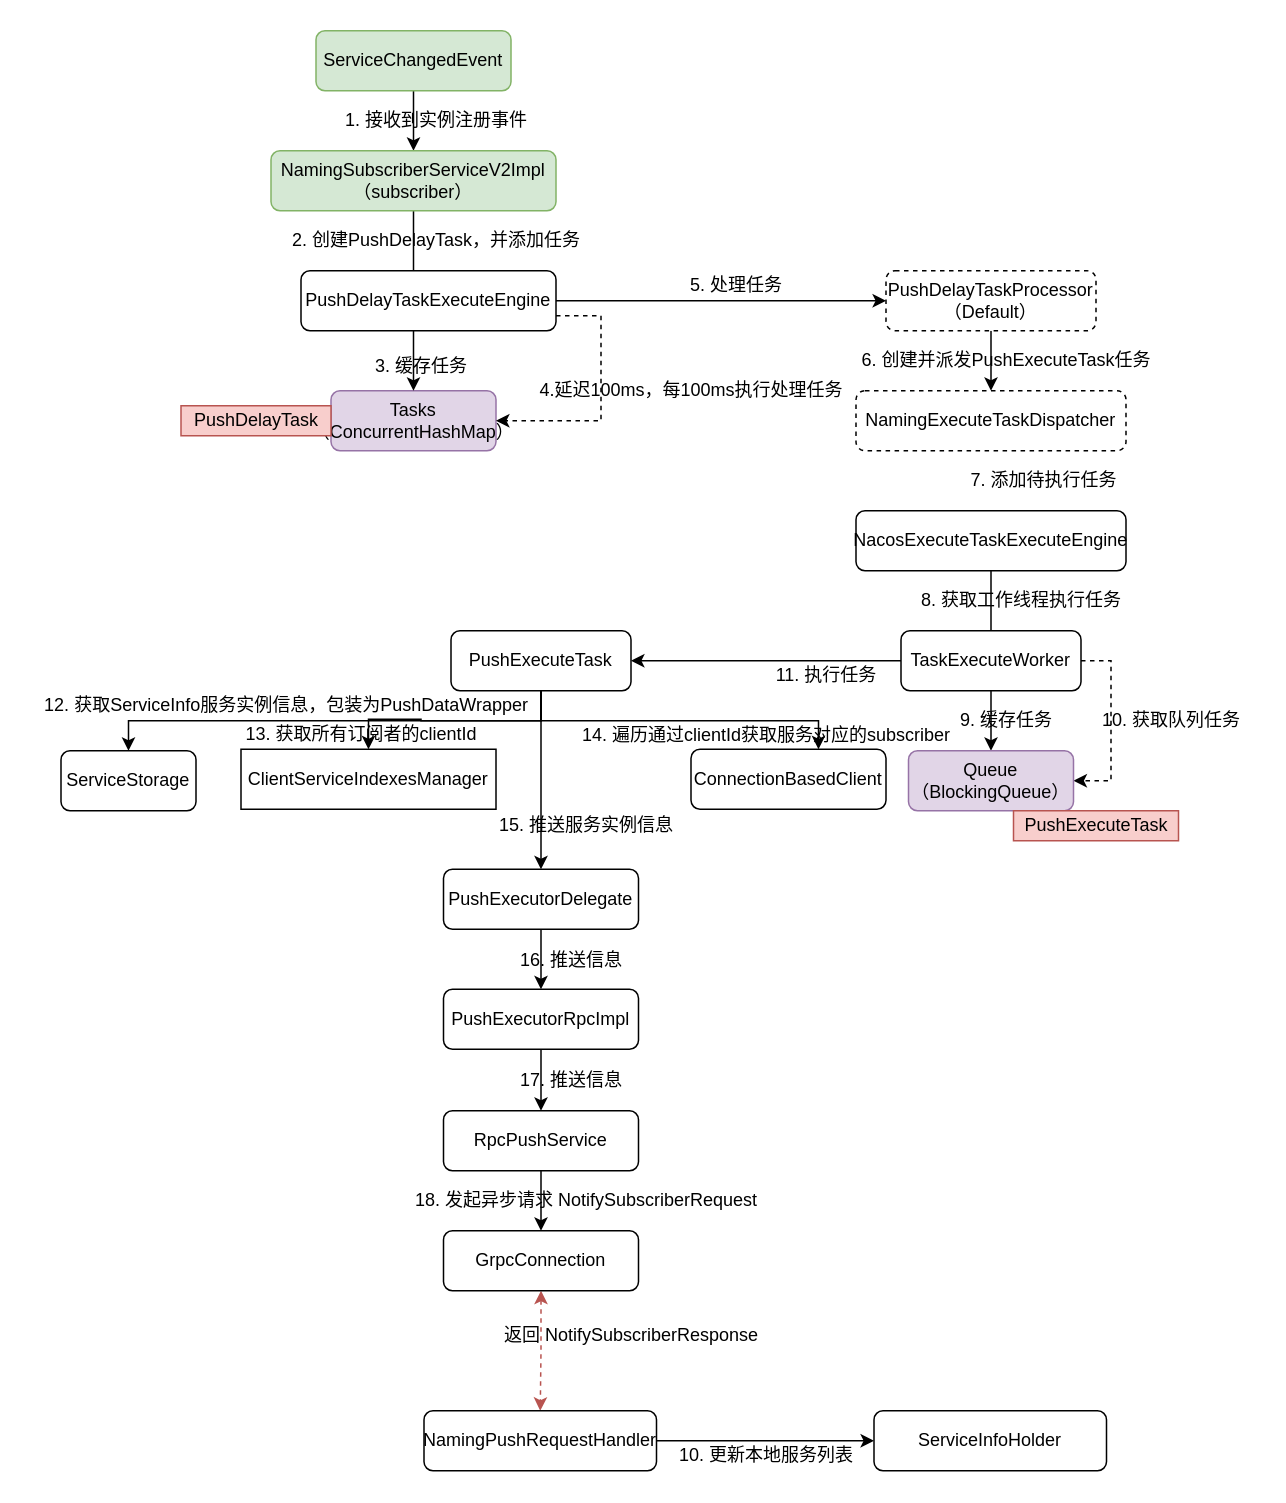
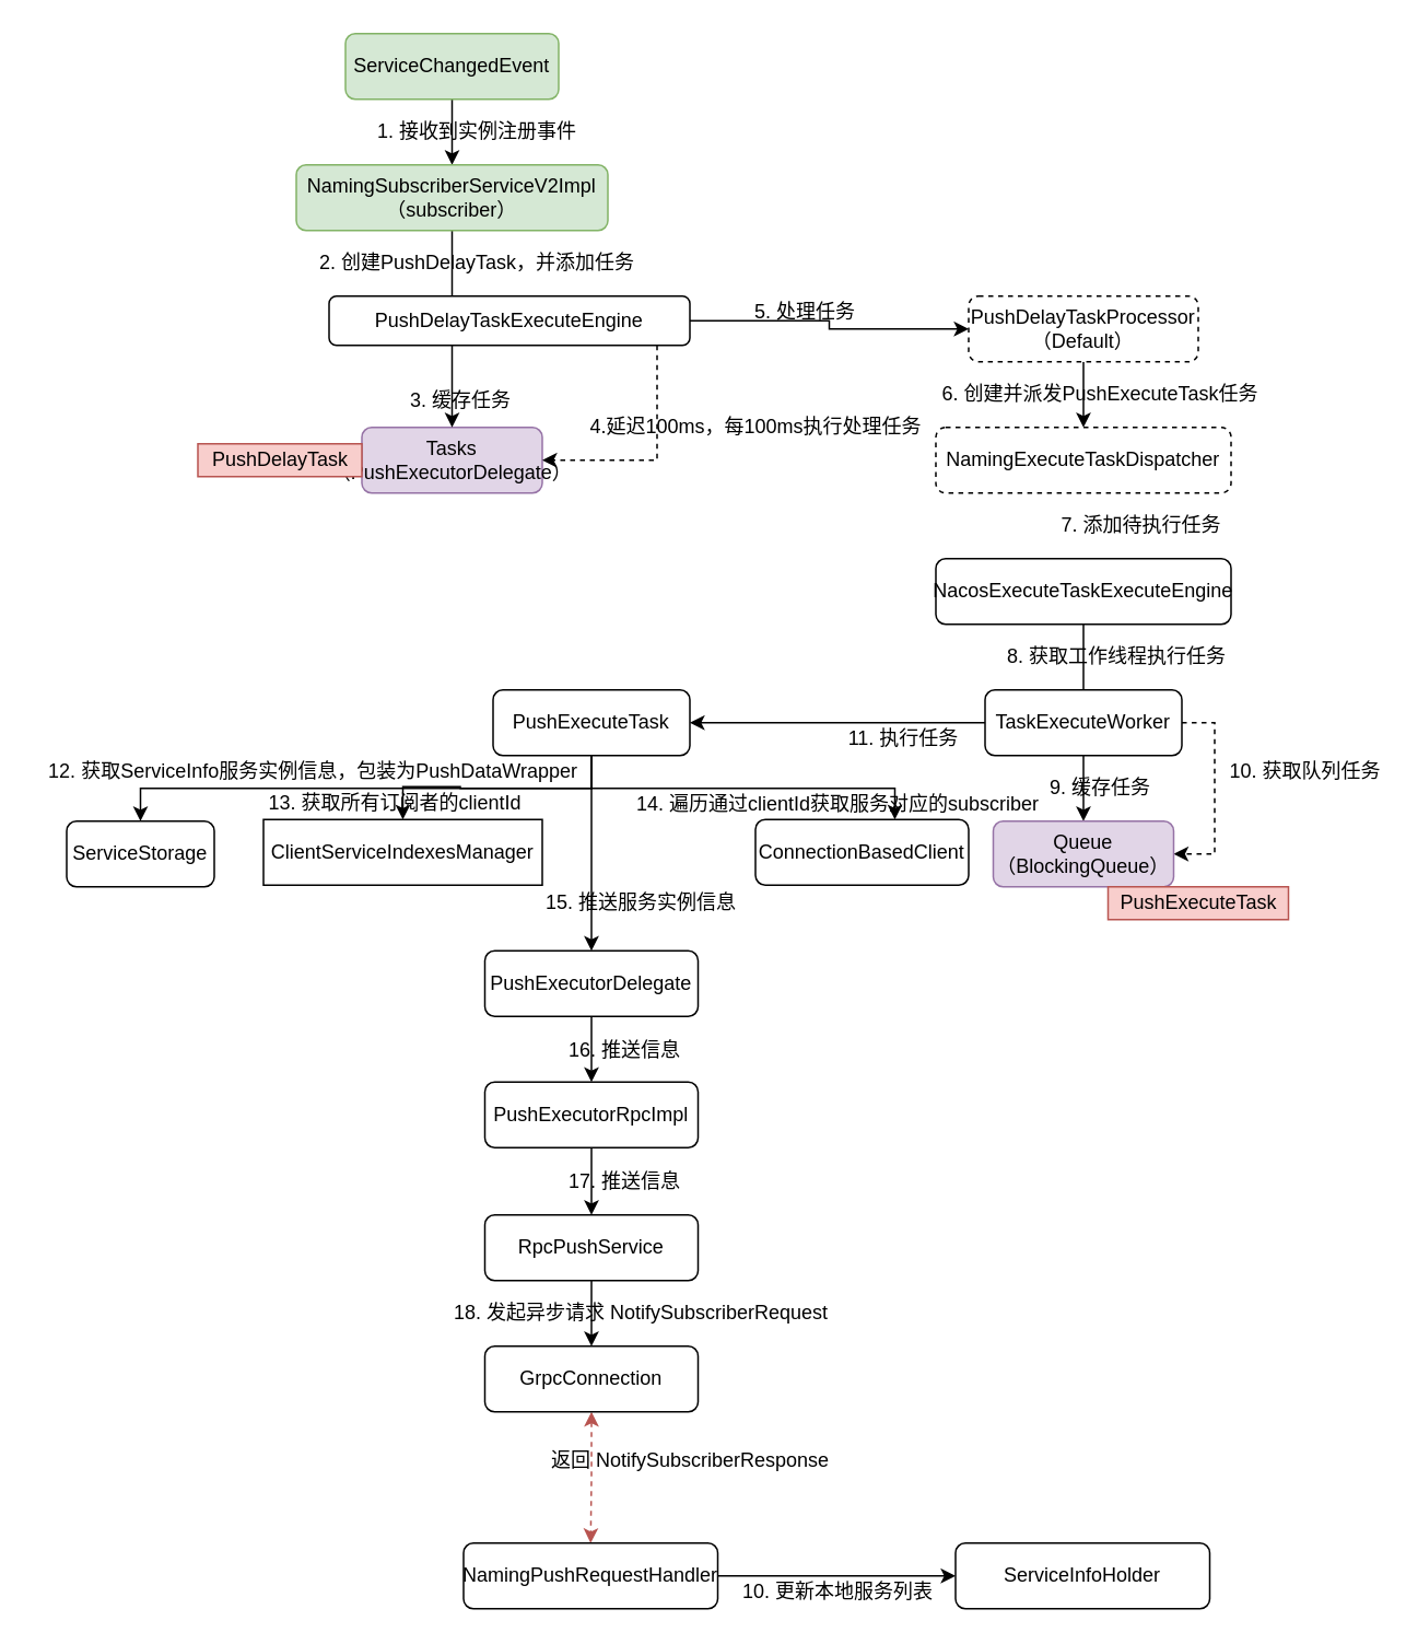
  <mxCell id="0" />
  <mxCell id="1" parent="0" />
  <mxCell id="2" style="edgeStyle=orthogonalEdgeStyle;rounded=0;orthogonalLoop=1;jettySize=auto;html=1;entryX=0.5;entryY=0;entryDx=0;entryDy=0;" edge="1" parent="1" source="3" target="8"><mxGeometry relative="1" as="geometry" /></mxCell>
  <mxCell id="3" value="ServiceChangedEvent" style="rounded=1;whiteSpace=wrap;html=1;fillColor=#d5e8d4;strokeColor=#82b366;" vertex="1" parent="1"><mxGeometry x="210" y="20" width="130" height="40" as="geometry" /></mxCell>
- <mxCell id="4" value="Tasks&lt;br&gt;（ConcurrentHashMap）" style="rounded=1;whiteSpace=wrap;html=1;fillColor=#e1d5e7;strokeColor=#9673a6;" vertex="1" parent="1"><mxGeometry x="220" y="260" width="110" height="40" as="geometry" /></mxCell>
+ <mxCell id="4" value="Tasks&lt;br&gt;（PushExecutorDelegate）" style="rounded=1;whiteSpace=wrap;html=1;fillColor=#e1d5e7;strokeColor=#9673a6;" vertex="1" parent="1"><mxGeometry x="220" y="260" width="110" height="40" as="geometry" /></mxCell>
  <mxCell id="5" style="edgeStyle=orthogonalEdgeStyle;rounded=0;orthogonalLoop=1;jettySize=auto;html=1;" edge="1" parent="1" source="6" target="18"><mxGeometry relative="1" as="geometry" /></mxCell>
  <mxCell id="6" value="PushDelayTaskProcessor&lt;br&gt;（Default）" style="rounded=1;whiteSpace=wrap;html=1;dashed=1;" vertex="1" parent="1"><mxGeometry x="590" y="180" width="140" height="40" as="geometry" /></mxCell>
  <mxCell id="7" style="edgeStyle=orthogonalEdgeStyle;rounded=0;orthogonalLoop=1;jettySize=auto;html=1;" edge="1" parent="1" source="8" target="4"><mxGeometry relative="1" as="geometry" /></mxCell>
  <mxCell id="8" value="NamingSubscriberServiceV2Impl&lt;br&gt;（subscriber）" style="rounded=1;whiteSpace=wrap;html=1;fillColor=#d5e8d4;strokeColor=#82b366;" vertex="1" parent="1"><mxGeometry x="180" y="100" width="190" height="40" as="geometry" /></mxCell>
  <mxCell id="9" value="1. 接收到实例注册事件" style="text;html=1;align=center;verticalAlign=middle;resizable=0;points=[];autosize=1;strokeColor=none;fillColor=none;" vertex="1" parent="1"><mxGeometry x="220" y="70" width="140" height="20" as="geometry" /></mxCell>
  <mxCell id="10" value="2.&amp;nbsp;创建PushDelayTask，并添加任务" style="text;html=1;align=center;verticalAlign=middle;resizable=0;points=[];autosize=1;strokeColor=none;fillColor=none;" vertex="1" parent="1"><mxGeometry x="185" y="150" width="210" height="20" as="geometry" /></mxCell>
  <mxCell id="11" style="edgeStyle=orthogonalEdgeStyle;rounded=0;orthogonalLoop=1;jettySize=auto;html=1;entryX=1;entryY=0.5;entryDx=0;entryDy=0;dashed=1;" edge="1" parent="1" source="13" target="4"><mxGeometry relative="1" as="geometry"><Array as="points"><mxPoint x="400" y="210" /><mxPoint x="400" y="280" /></Array></mxGeometry></mxCell>
  <mxCell id="12" style="edgeStyle=orthogonalEdgeStyle;rounded=0;orthogonalLoop=1;jettySize=auto;html=1;entryX=0;entryY=0.5;entryDx=0;entryDy=0;" edge="1" parent="1" source="13" target="6"><mxGeometry relative="1" as="geometry" /></mxCell>
- <mxCell id="13" value="PushDelayTaskExecuteEngine" style="rounded=1;whiteSpace=wrap;html=1;" vertex="1" parent="1"><mxGeometry x="200" y="180" width="170" height="40" as="geometry" /></mxCell>
+ <mxCell id="13" value="PushDelayTaskExecuteEngine" style="rounded=1;whiteSpace=wrap;html=1;" vertex="1" parent="1"><mxGeometry x="200" y="180" width="220" height="30" as="geometry" /></mxCell>
  <mxCell id="14" value="3. 缓存任务" style="text;html=1;align=center;verticalAlign=middle;resizable=0;points=[];autosize=1;strokeColor=none;fillColor=none;" vertex="1" parent="1"><mxGeometry x="240" y="234" width="80" height="20" as="geometry" /></mxCell>
  <mxCell id="15" value="4.延迟100ms，每100ms执行处理任务" style="text;html=1;align=center;verticalAlign=middle;resizable=0;points=[];autosize=1;strokeColor=none;fillColor=none;" vertex="1" parent="1"><mxGeometry x="350" y="250" width="220" height="20" as="geometry" /></mxCell>
  <mxCell id="16" value="5. 处理任务" style="text;html=1;align=center;verticalAlign=middle;resizable=0;points=[];autosize=1;strokeColor=none;fillColor=none;" vertex="1" parent="1"><mxGeometry x="450" y="180" width="80" height="20" as="geometry" /></mxCell>
  <mxCell id="17" value="PushDelayTask" style="text;html=1;align=center;verticalAlign=middle;resizable=0;points=[];autosize=1;strokeColor=#b85450;fillColor=#f8cecc;" vertex="1" parent="1"><mxGeometry x="120" y="270" width="100" height="20" as="geometry" /></mxCell>
  <mxCell id="18" value="NamingExecuteTaskDispatcher" style="rounded=1;whiteSpace=wrap;html=1;dashed=1;" vertex="1" parent="1"><mxGeometry x="570" y="260" width="180" height="40" as="geometry" /></mxCell>
  <mxCell id="19" value="6. 创建并派发PushExecuteTask任务" style="text;html=1;align=center;verticalAlign=middle;resizable=0;points=[];autosize=1;strokeColor=none;fillColor=none;" vertex="1" parent="1"><mxGeometry x="565" y="230" width="210" height="20" as="geometry" /></mxCell>
  <mxCell id="20" style="edgeStyle=orthogonalEdgeStyle;rounded=0;orthogonalLoop=1;jettySize=auto;html=1;endArrow=none;" edge="1" parent="1" source="21" target="26"><mxGeometry relative="1" as="geometry" /></mxCell>
  <mxCell id="21" value="NacosExecuteTaskExecuteEngine" style="rounded=1;whiteSpace=wrap;html=1;" vertex="1" parent="1"><mxGeometry x="570" y="340" width="180" height="40" as="geometry" /></mxCell>
  <mxCell id="22" value="7. 添加待执行任务" style="text;html=1;align=center;verticalAlign=middle;resizable=0;points=[];autosize=1;strokeColor=none;fillColor=none;" vertex="1" parent="1"><mxGeometry x="640" y="310" width="110" height="20" as="geometry" /></mxCell>
  <mxCell id="23" style="edgeStyle=orthogonalEdgeStyle;rounded=0;orthogonalLoop=1;jettySize=auto;html=1;" edge="1" parent="1" source="26" target="28"><mxGeometry relative="1" as="geometry" /></mxCell>
  <mxCell id="24" style="edgeStyle=orthogonalEdgeStyle;rounded=0;orthogonalLoop=1;jettySize=auto;html=1;entryX=1;entryY=0.5;entryDx=0;entryDy=0;dashed=1;" edge="1" parent="1" source="26" target="28"><mxGeometry relative="1" as="geometry"><Array as="points"><mxPoint x="740" y="440" /><mxPoint x="740" y="520" /></Array></mxGeometry></mxCell>
  <mxCell id="25" style="edgeStyle=orthogonalEdgeStyle;rounded=0;orthogonalLoop=1;jettySize=auto;html=1;entryX=1;entryY=0.5;entryDx=0;entryDy=0;" edge="1" parent="1" source="26" target="36"><mxGeometry relative="1" as="geometry" /></mxCell>
  <mxCell id="26" value="TaskExecuteWorker" style="rounded=1;whiteSpace=wrap;html=1;" vertex="1" parent="1"><mxGeometry x="600" y="420" width="120" height="40" as="geometry" /></mxCell>
  <mxCell id="27" value="8. 获取工作线程执行任务" style="text;html=1;align=center;verticalAlign=middle;resizable=0;points=[];autosize=1;strokeColor=none;fillColor=none;" vertex="1" parent="1"><mxGeometry x="605" y="390" width="150" height="20" as="geometry" /></mxCell>
  <mxCell id="28" value="Queue&lt;br&gt;（BlockingQueue）" style="rounded=1;whiteSpace=wrap;html=1;fillColor=#e1d5e7;strokeColor=#9673a6;" vertex="1" parent="1"><mxGeometry x="605" y="500" width="110" height="40" as="geometry" /></mxCell>
  <mxCell id="29" value="9. 缓存任务" style="text;html=1;align=center;verticalAlign=middle;resizable=0;points=[];autosize=1;strokeColor=none;fillColor=none;" vertex="1" parent="1"><mxGeometry x="630" y="470" width="80" height="20" as="geometry" /></mxCell>
  <mxCell id="30" value="PushExecuteTask" style="text;html=1;align=center;verticalAlign=middle;resizable=0;points=[];autosize=1;strokeColor=#b85450;fillColor=#f8cecc;" vertex="1" parent="1"><mxGeometry x="675" y="540" width="110" height="20" as="geometry" /></mxCell>
- <mxCell id="31" value="10. 获取队列任务" style="text;html=1;align=center;verticalAlign=middle;resizable=0;points=[];autosize=1;strokeColor=none;fillColor=none;" vertex="1" parent="1"><mxGeometry x="725" y="470" width="110" height="20" as="geometry" /></mxCell>
+ <mxCell id="31" value="10. 获取队列任务" style="text;html=1;align=center;verticalAlign=middle;resizable=0;points=[];autosize=1;strokeColor=none;fillColor=none;" vertex="1" parent="1"><mxGeometry x="740" y="460" width="110" height="20" as="geometry" /></mxCell>
  <mxCell id="32" style="edgeStyle=orthogonalEdgeStyle;rounded=0;orthogonalLoop=1;jettySize=auto;html=1;entryX=0.5;entryY=0;entryDx=0;entryDy=0;" edge="1" parent="1" source="36" target="38"><mxGeometry relative="1" as="geometry"><Array as="points"><mxPoint x="360" y="480" /><mxPoint x="85" y="480" /></Array></mxGeometry></mxCell>
  <mxCell id="33" style="edgeStyle=orthogonalEdgeStyle;rounded=0;orthogonalLoop=1;jettySize=auto;html=1;" edge="1" parent="1" source="36" target="42"><mxGeometry relative="1" as="geometry"><Array as="points"><mxPoint x="360" y="480" /><mxPoint x="545" y="480" /></Array></mxGeometry></mxCell>
  <mxCell id="34" style="edgeStyle=orthogonalEdgeStyle;rounded=0;orthogonalLoop=1;jettySize=auto;html=1;" edge="1" parent="1" source="36" target="45"><mxGeometry relative="1" as="geometry" /></mxCell>
  <mxCell id="35" style="edgeStyle=orthogonalEdgeStyle;rounded=0;orthogonalLoop=1;jettySize=auto;html=1;entryX=0.5;entryY=0;entryDx=0;entryDy=0;" edge="1" parent="1" source="36" target="40"><mxGeometry relative="1" as="geometry" /></mxCell>
  <mxCell id="36" value="&lt;span&gt;PushExecuteTask&lt;/span&gt;" style="rounded=1;whiteSpace=wrap;html=1;" vertex="1" parent="1"><mxGeometry x="300" y="420" width="120" height="40" as="geometry" /></mxCell>
  <mxCell id="37" value="11. 执行任务" style="text;html=1;align=center;verticalAlign=middle;resizable=0;points=[];autosize=1;strokeColor=none;fillColor=none;" vertex="1" parent="1"><mxGeometry x="510" y="440" width="80" height="20" as="geometry" /></mxCell>
  <mxCell id="38" value="&lt;span&gt;ServiceStorage&lt;/span&gt;" style="rounded=1;whiteSpace=wrap;html=1;" vertex="1" parent="1"><mxGeometry x="40" y="500" width="90" height="40" as="geometry" /></mxCell>
  <mxCell id="39" value="12. 获取ServiceInfo服务实例信息，包装为PushDataWrapper" style="text;html=1;align=center;verticalAlign=middle;resizable=0;points=[];autosize=1;strokeColor=none;fillColor=none;" vertex="1" parent="1"><mxGeometry y="460" width="340" height="20" as="geometry" x="20" /></mxCell>
  <mxCell id="40" value="ClientServiceIndexesManager" style="whiteSpace=wrap;html=1;rounded=0;" vertex="1" parent="1"><mxGeometry x="160" y="499" width="170" height="40" as="geometry" /></mxCell>
  <mxCell id="41" value="13. 获取所有订阅者的clientId" style="text;html=1;align=center;verticalAlign=middle;resizable=0;points=[];autosize=1;strokeColor=none;fillColor=none;" vertex="1" parent="1"><mxGeometry x="155" y="479" width="170" height="20" as="geometry" /></mxCell>
  <mxCell id="42" value="ConnectionBasedClient" style="rounded=1;whiteSpace=wrap;html=1;" vertex="1" parent="1"><mxGeometry x="460" y="499" width="130" height="40" as="geometry" /></mxCell>
  <mxCell id="43" value="14. 遍历通过clientId获取服务对应的subscriber" style="text;html=1;align=center;verticalAlign=middle;resizable=0;points=[];autosize=1;strokeColor=none;fillColor=none;" vertex="1" parent="1"><mxGeometry x="380" y="480" width="260" height="20" as="geometry" /></mxCell>
  <mxCell id="44" style="edgeStyle=orthogonalEdgeStyle;rounded=0;orthogonalLoop=1;jettySize=auto;html=1;" edge="1" parent="1" source="45" target="48"><mxGeometry relative="1" as="geometry" /></mxCell>
  <mxCell id="45" value="PushExecutorDelegate" style="rounded=1;whiteSpace=wrap;html=1;" vertex="1" parent="1"><mxGeometry x="295" y="579" width="130" height="40" as="geometry" /></mxCell>
  <mxCell id="46" value="15. 推送服务实例信息" style="text;html=1;align=center;verticalAlign=middle;resizable=0;points=[];autosize=1;strokeColor=none;fillColor=none;" vertex="1" parent="1"><mxGeometry x="325" y="540" width="130" height="20" as="geometry" /></mxCell>
  <mxCell id="47" style="edgeStyle=orthogonalEdgeStyle;rounded=0;orthogonalLoop=1;jettySize=auto;html=1;entryX=0.5;entryY=0;entryDx=0;entryDy=0;" edge="1" parent="1" source="48" target="50"><mxGeometry relative="1" as="geometry" /></mxCell>
  <mxCell id="48" value="PushExecutorRpcImpl" style="rounded=1;whiteSpace=wrap;html=1;" vertex="1" parent="1"><mxGeometry x="295" y="659" width="130" height="40" as="geometry" /></mxCell>
  <mxCell id="49" style="edgeStyle=orthogonalEdgeStyle;rounded=0;orthogonalLoop=1;jettySize=auto;html=1;entryX=0.5;entryY=0;entryDx=0;entryDy=0;" edge="1" parent="1" source="50" target="54"><mxGeometry relative="1" as="geometry" /></mxCell>
  <mxCell id="50" value="RpcPushService" style="rounded=1;whiteSpace=wrap;html=1;" vertex="1" parent="1"><mxGeometry x="295" y="740" width="130" height="40" as="geometry" /></mxCell>
  <mxCell id="51" value="16. 推送信息" style="text;html=1;align=center;verticalAlign=middle;resizable=0;points=[];autosize=1;strokeColor=none;fillColor=none;" vertex="1" parent="1"><mxGeometry x="340" y="630" width="80" height="20" as="geometry" /></mxCell>
  <mxCell id="52" value="17. 推送信息" style="text;html=1;align=center;verticalAlign=middle;resizable=0;points=[];autosize=1;strokeColor=none;fillColor=none;" vertex="1" parent="1"><mxGeometry x="340" y="710" width="80" height="20" as="geometry" /></mxCell>
  <mxCell id="53" style="edgeStyle=orthogonalEdgeStyle;rounded=0;orthogonalLoop=1;jettySize=auto;html=1;dashed=1;fillColor=#f8cecc;strokeColor=#b85450;startArrow=classic;startFill=1;" edge="1" parent="1" source="54" target="57"><mxGeometry relative="1" as="geometry" /></mxCell>
  <mxCell id="54" value="GrpcConnection" style="rounded=1;whiteSpace=wrap;html=1;" vertex="1" parent="1"><mxGeometry x="295" y="820" width="130" height="40" as="geometry" /></mxCell>
  <mxCell id="55" value="18. 发起异步请求&amp;nbsp;NotifySubscriberRequest" style="text;html=1;align=center;verticalAlign=middle;resizable=0;points=[];autosize=1;strokeColor=none;fillColor=none;" vertex="1" parent="1"><mxGeometry x="270" y="790" width="240" height="20" as="geometry" /></mxCell>
  <mxCell id="56" style="edgeStyle=orthogonalEdgeStyle;rounded=0;orthogonalLoop=1;jettySize=auto;html=1;" edge="1" parent="1" source="57" target="58"><mxGeometry relative="1" as="geometry" /></mxCell>
  <mxCell id="57" value="NamingPushRequestHandler" style="rounded=1;whiteSpace=wrap;html=1;" vertex="1" parent="1"><mxGeometry x="282" y="940" width="155" height="40" as="geometry" /></mxCell>
  <mxCell id="58" value="ServiceInfoHolder" style="rounded=1;whiteSpace=wrap;html=1;" vertex="1" parent="1"><mxGeometry x="582" y="940" width="155" height="40" as="geometry" /></mxCell>
  <mxCell id="59" value="10. 更新本地服务列表" style="text;html=1;align=center;verticalAlign=middle;resizable=0;points=[];autosize=1;strokeColor=none;fillColor=none;" vertex="1" parent="1"><mxGeometry x="445" y="960" width="130" height="20" as="geometry" /></mxCell>
  <mxCell id="60" value="返回&amp;nbsp;NotifySubscriberResponse" style="text;html=1;align=center;verticalAlign=middle;resizable=0;points=[];autosize=1;strokeColor=none;fillColor=none;" vertex="1" parent="1"><mxGeometry x="330" y="880" width="180" height="20" as="geometry" /></mxCell>
